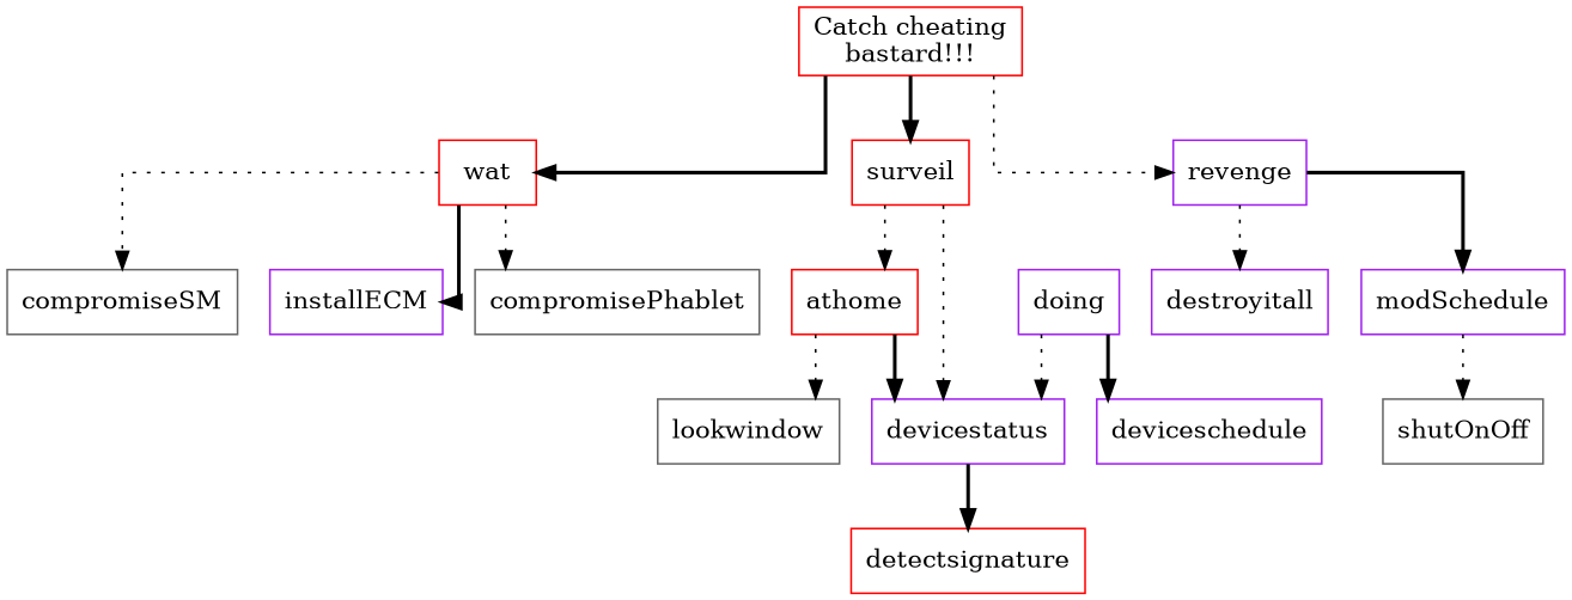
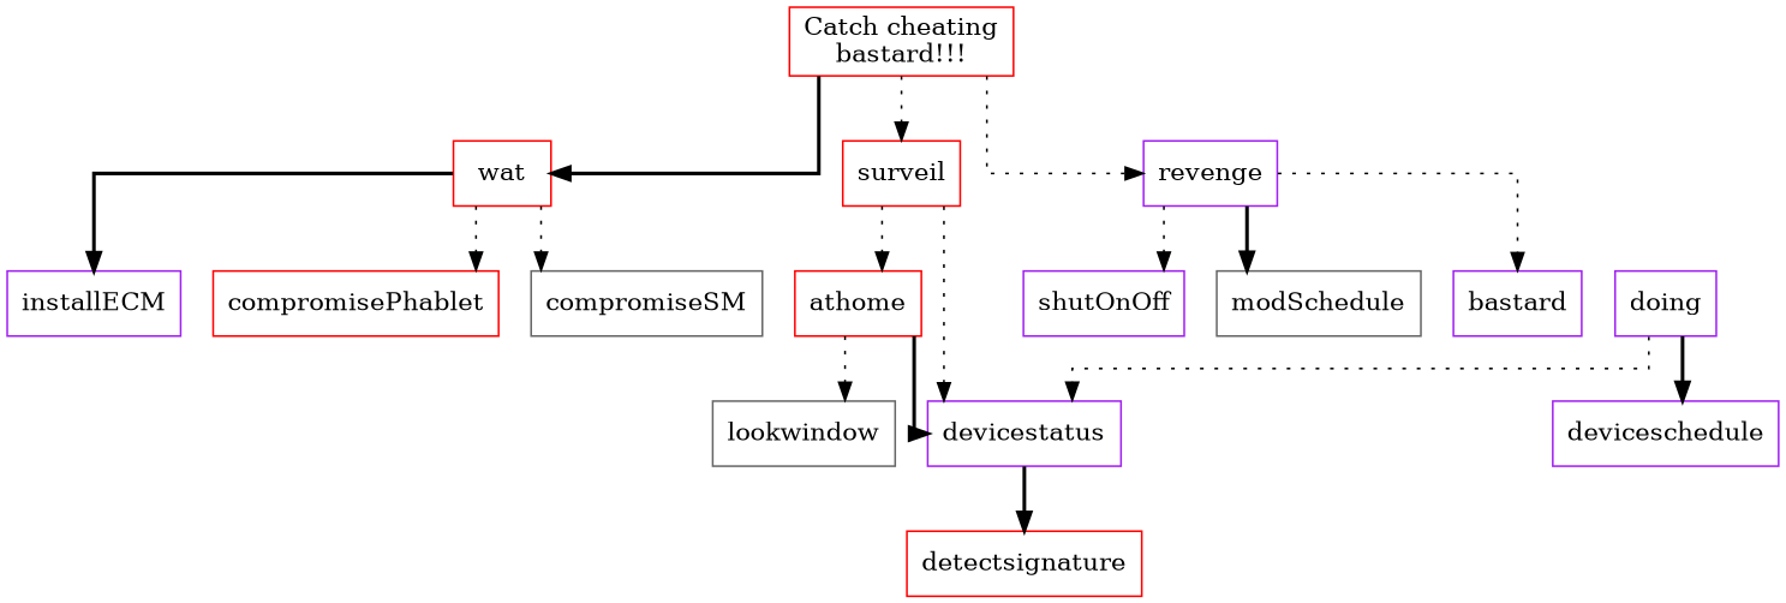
  digraph {
    splines=ortho
    node [color=purple shape=rectangle]
    edge [style=dotted]
    n1 [color=red label="Catch cheating\nbastard!!!" shape=AND]
    n2 [color=red label=wat shape=OR]
    surveil [color=red]
    revenge
    installECM
-   compromisePhablet [color=gray40]
+   compromisePhablet [color=red]
    compromiseSM [color=gray40]
    athome [color=red]
    devicestatus
-   shutOnOff [color=gray40]
-   modSchedule
-   destroyitall
+   shutOnOff
+   modSchedule [color=gray40]
+   destroyitall [label=bastard]
    lookwindow [color=gray40]
    doing
    deviceschedule
    detectsignature [color=red]
    n1 -> n2 [style=bold]
-   n1 -> surveil [style=bold]
+   n1 -> surveil
    n1 -> revenge
    n2 -> installECM [style=bold]
    n2 -> compromisePhablet
    n2 -> compromiseSM
    surveil -> athome
    surveil -> devicestatus
-   modSchedule -> shutOnOff
+   revenge -> shutOnOff
    revenge -> modSchedule [style=bold]
    revenge -> destroyitall
    athome -> devicestatus [style=bold]
    athome -> lookwindow
    devicestatus -> detectsignature [style=bold]
    doing -> devicestatus
    doing -> deviceschedule [style=bold]
  }
